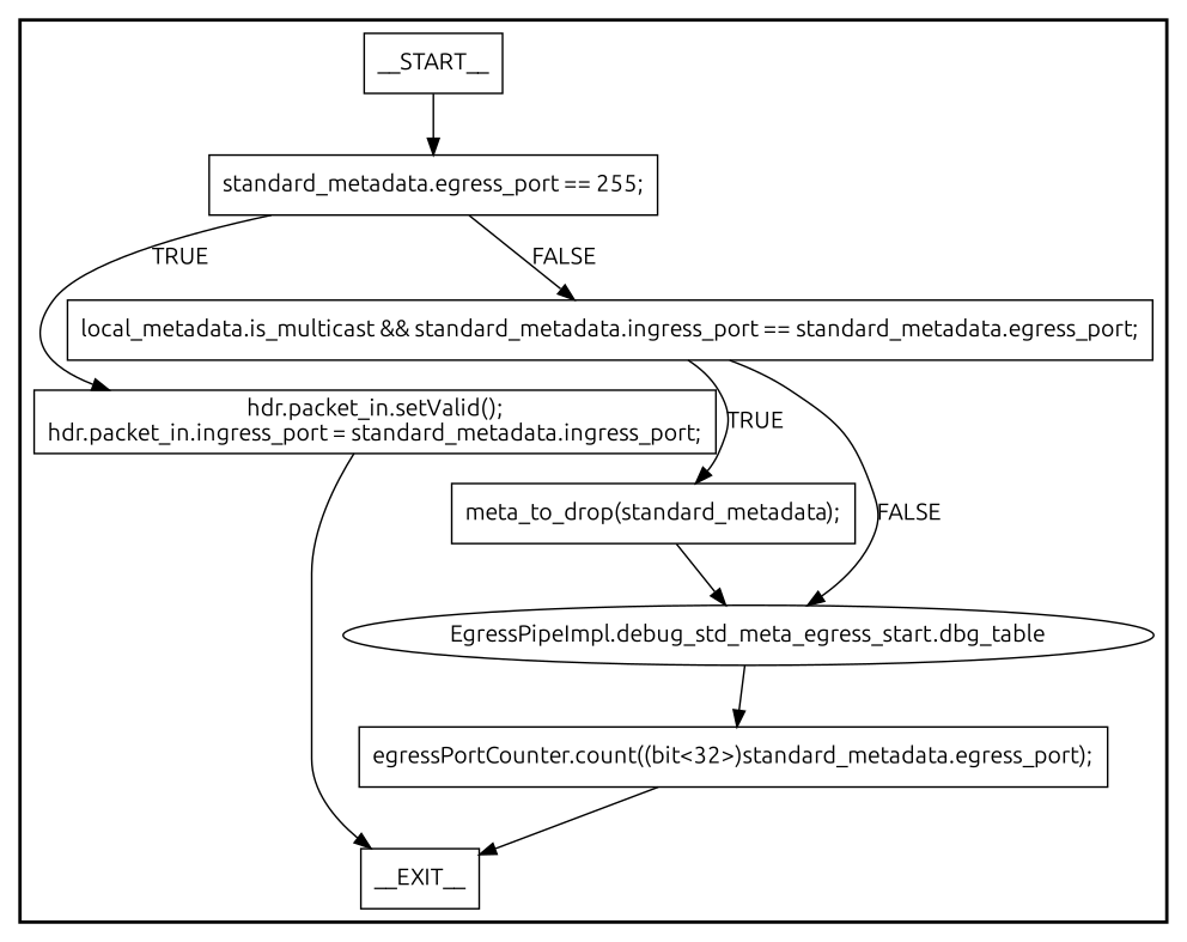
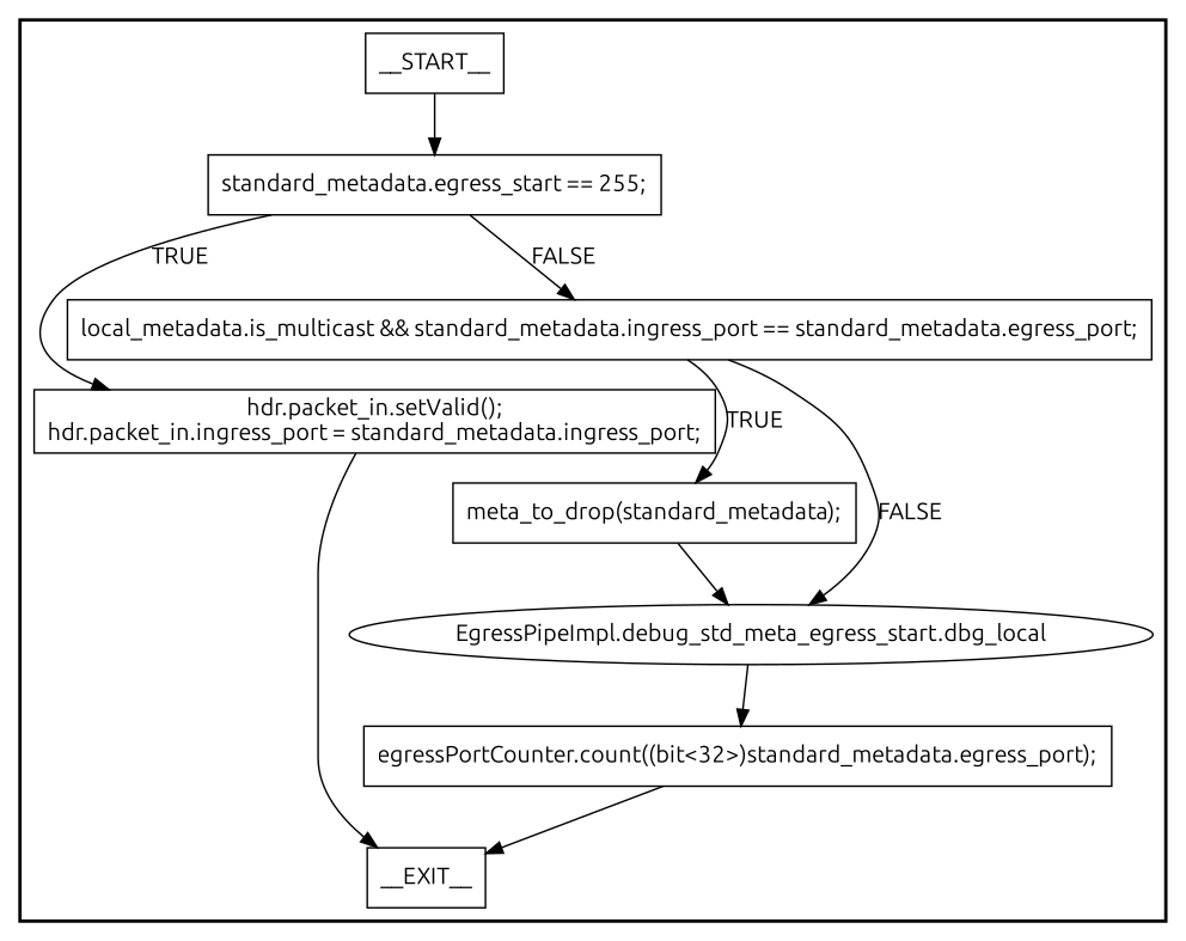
  digraph {
    fontname=Ubuntu
    node [fontname=Ubuntu shape=rectangle style=solid]
    edge [fontname=Ubuntu]
    n1 [label=__START__]
-   n2 [label="standard_metadata.egress_port == 255;"]
+   n2 [label="standard_metadata.egress_start == 255;"]
    n3 [label=__EXIT__]
    n4 [label="hdr.packet_in.setValid();\nhdr.packet_in.ingress_port = standard_metadata.ingress_port;"]
    n5 [label="local_metadata.is_multicast && standard_metadata.ingress_port == standard_metadata.egress_port;"]
    n6 [label="meta_to_drop(standard_metadata);"]
-   n7 [label="EgressPipeImpl.debug_std_meta_egress_start.dbg_table" shape=ellipse]
+   n7 [label="EgressPipeImpl.debug_std_meta_egress_start.dbg_local" shape=ellipse]
    n8 [label="egressPortCounter.count((bit<32>)standard_metadata.egress_port);"]
    subgraph cluster_1 {
      labeljust=r
      style=bold
      n1
      n2
      n3
      n4
      n5
      n6
      n7
      n8
    }
    n1 -> n2
    n2 -> n4 [label=TRUE]
    n2 -> n5 [label=FALSE]
    n4 -> n3
    n5 -> n6 [label=TRUE]
    n5 -> n7 [label=FALSE]
    n6 -> n7
    n7 -> n8
    n8 -> n3
  }
